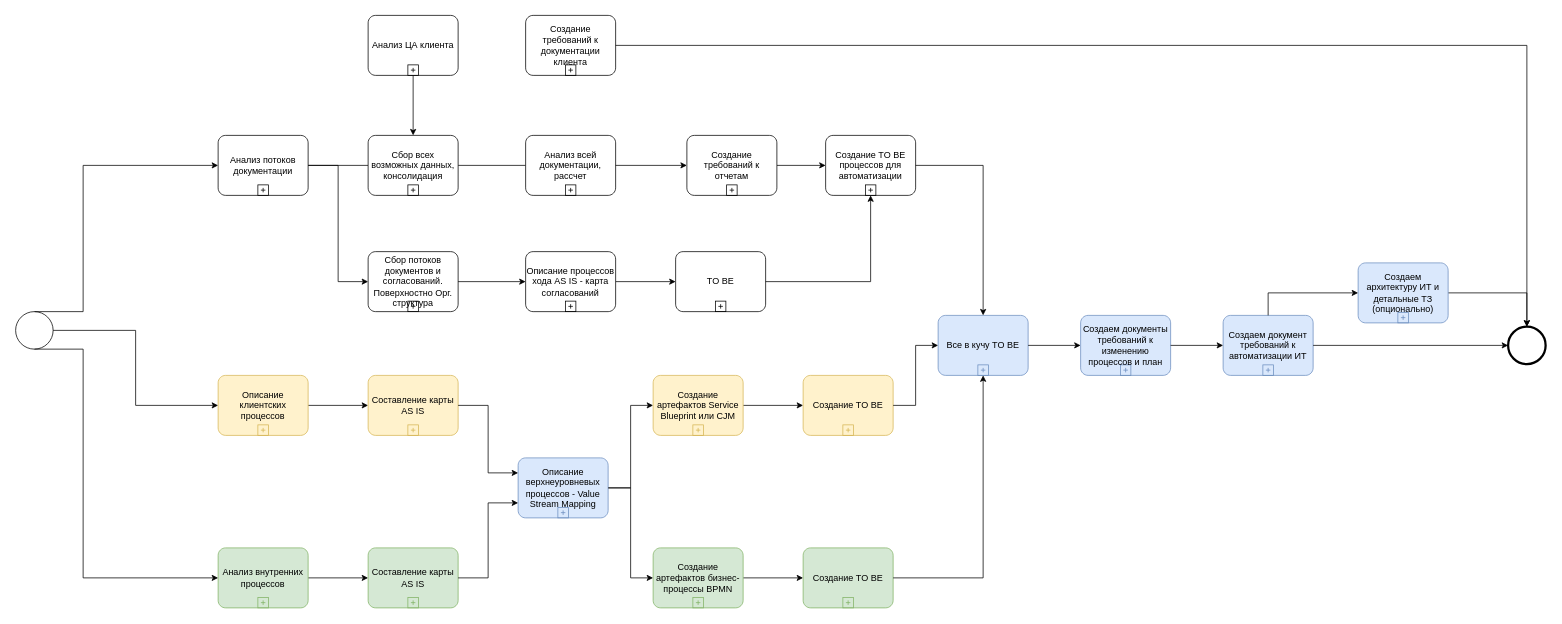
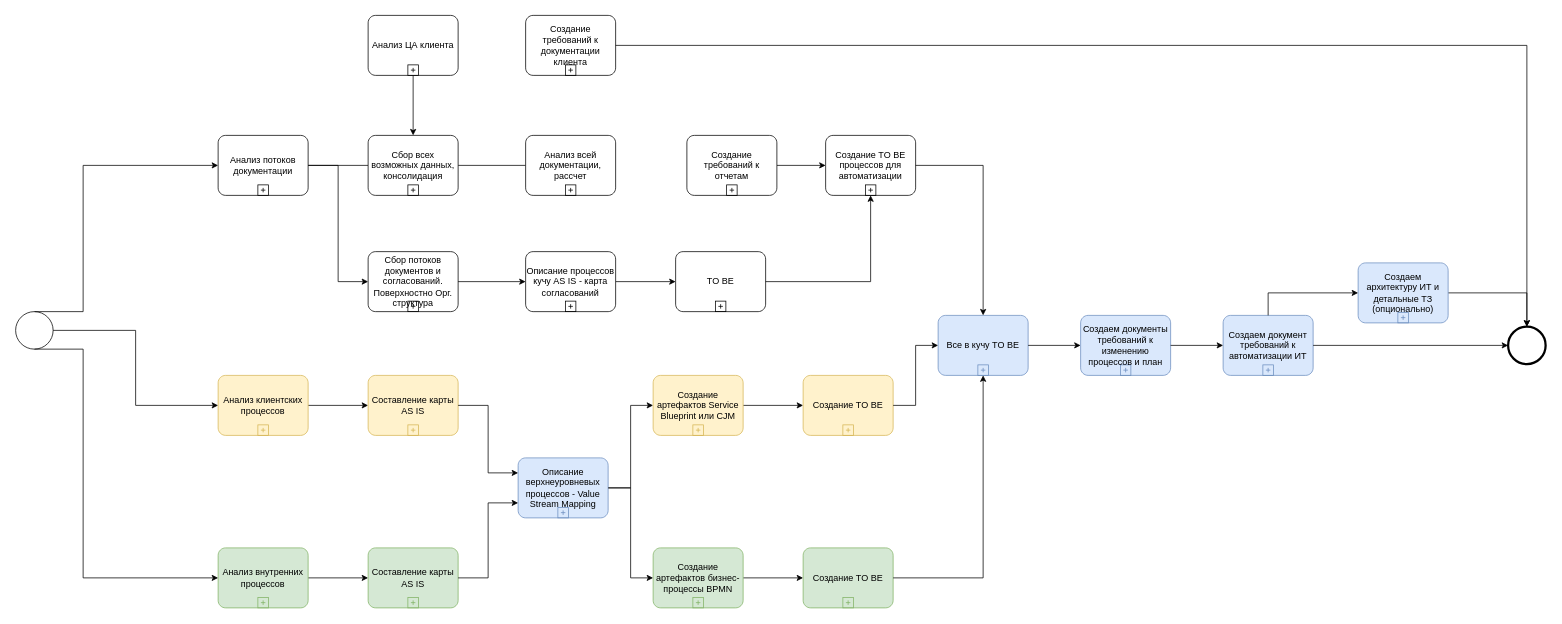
  <mxCell id="0" />
  <mxCell id="1" parent="0" />
  <mxCell id="2" value="" style="edgeStyle=orthogonalEdgeStyle;rounded=0;orthogonalLoop=1;jettySize=auto;html=1;" edge="1" parent="1" source="3" target="14"><mxGeometry relative="1" as="geometry" /></mxCell>
  <mxCell id="3" value="Анализ внутренних процессов" style="points=[[0.25,0,0],[0.5,0,0],[0.75,0,0],[1,0.25,0],[1,0.5,0],[1,0.75,0],[0.75,1,0],[0.5,1,0],[0.25,1,0],[0,0.75,0],[0,0.5,0],[0,0.25,0]];shape=mxgraph.bpmn.task;whiteSpace=wrap;rectStyle=rounded;size=10;html=1;container=1;expand=0;collapsible=0;taskMarker=abstract;isLoopSub=1;fillColor=#d5e8d4;strokeColor=#82b366;" vertex="1" parent="1"><mxGeometry x="290" y="730" width="120" height="80" as="geometry" /></mxCell>
  <mxCell id="4" value="" style="edgeStyle=orthogonalEdgeStyle;rounded=0;orthogonalLoop=1;jettySize=auto;html=1;endArrow=none;" edge="1" parent="1" source="5" target="12"><mxGeometry relative="1" as="geometry" /></mxCell>
  <mxCell id="5" value="Анализ потоков документации" style="points=[[0.25,0,0],[0.5,0,0],[0.75,0,0],[1,0.25,0],[1,0.5,0],[1,0.75,0],[0.75,1,0],[0.5,1,0],[0.25,1,0],[0,0.75,0],[0,0.5,0],[0,0.25,0]];shape=mxgraph.bpmn.task;whiteSpace=wrap;rectStyle=rounded;size=10;html=1;container=1;expand=0;collapsible=0;taskMarker=abstract;isLoopSub=1;" vertex="1" parent="1"><mxGeometry x="290" y="180" width="120" height="80" as="geometry" /></mxCell>
  <mxCell id="6" value="" style="edgeStyle=orthogonalEdgeStyle;rounded=0;orthogonalLoop=1;jettySize=auto;html=1;" edge="1" parent="1" source="7" target="10"><mxGeometry relative="1" as="geometry" /></mxCell>
- <mxCell id="7" value="Описание клиентских процессов" style="points=[[0.25,0,0],[0.5,0,0],[0.75,0,0],[1,0.25,0],[1,0.5,0],[1,0.75,0],[0.75,1,0],[0.5,1,0],[0.25,1,0],[0,0.75,0],[0,0.5,0],[0,0.25,0]];shape=mxgraph.bpmn.task;whiteSpace=wrap;rectStyle=rounded;size=10;html=1;container=1;expand=0;collapsible=0;taskMarker=abstract;isLoopSub=1;fillColor=#fff2cc;strokeColor=#d6b656;" vertex="1" parent="1"><mxGeometry x="290" y="500" width="120" height="80" as="geometry" /></mxCell>
+ <mxCell id="7" value="Анализ клиентских процессов" style="points=[[0.25,0,0],[0.5,0,0],[0.75,0,0],[1,0.25,0],[1,0.5,0],[1,0.75,0],[0.75,1,0],[0.5,1,0],[0.25,1,0],[0,0.75,0],[0,0.5,0],[0,0.25,0]];shape=mxgraph.bpmn.task;whiteSpace=wrap;rectStyle=rounded;size=10;html=1;container=1;expand=0;collapsible=0;taskMarker=abstract;isLoopSub=1;fillColor=#fff2cc;strokeColor=#d6b656;" vertex="1" parent="1"><mxGeometry x="290" y="500" width="120" height="80" as="geometry" /></mxCell>
  <mxCell id="8" value="" style="points=[[0.145,0.145,0],[0.5,0,0],[0.855,0.145,0],[1,0.5,0],[0.855,0.855,0],[0.5,1,0],[0.145,0.855,0],[0,0.5,0]];shape=mxgraph.bpmn.event;html=1;verticalLabelPosition=bottom;labelBackgroundColor=#ffffff;verticalAlign=top;align=center;perimeter=ellipsePerimeter;outlineConnect=0;aspect=fixed;outline=standard;symbol=general;" vertex="1" parent="1"><mxGeometry x="20" y="415" width="50" height="50" as="geometry" /></mxCell>
  <mxCell id="9" value="" style="points=[[0.145,0.145,0],[0.5,0,0],[0.855,0.145,0],[1,0.5,0],[0.855,0.855,0],[0.5,1,0],[0.145,0.855,0],[0,0.5,0]];shape=mxgraph.bpmn.event;html=1;verticalLabelPosition=bottom;labelBackgroundColor=#ffffff;verticalAlign=top;align=center;perimeter=ellipsePerimeter;outlineConnect=0;aspect=fixed;outline=end;symbol=terminate2;" vertex="1" parent="1"><mxGeometry x="2010" y="435" width="50" height="50" as="geometry" /></mxCell>
  <mxCell id="10" value="Составление карты AS IS" style="points=[[0.25,0,0],[0.5,0,0],[0.75,0,0],[1,0.25,0],[1,0.5,0],[1,0.75,0],[0.75,1,0],[0.5,1,0],[0.25,1,0],[0,0.75,0],[0,0.5,0],[0,0.25,0]];shape=mxgraph.bpmn.task;whiteSpace=wrap;rectStyle=rounded;size=10;html=1;container=1;expand=0;collapsible=0;taskMarker=abstract;isLoopSub=1;fillColor=#fff2cc;strokeColor=#d6b656;" vertex="1" parent="1"><mxGeometry x="490" y="500" width="120" height="80" as="geometry" /></mxCell>
  <mxCell id="11" value="" style="edgeStyle=orthogonalEdgeStyle;rounded=0;orthogonalLoop=1;jettySize=auto;html=1;endArrow=none;" edge="1" parent="1" source="12" target="13"><mxGeometry relative="1" as="geometry" /></mxCell>
  <mxCell id="12" value="Сбор всех возможных данных, консолидация" style="points=[[0.25,0,0],[0.5,0,0],[0.75,0,0],[1,0.25,0],[1,0.5,0],[1,0.75,0],[0.75,1,0],[0.5,1,0],[0.25,1,0],[0,0.75,0],[0,0.5,0],[0,0.25,0]];shape=mxgraph.bpmn.task;whiteSpace=wrap;rectStyle=rounded;size=10;html=1;container=1;expand=0;collapsible=0;taskMarker=abstract;isLoopSub=1;" vertex="1" parent="1"><mxGeometry x="490" y="180" width="120" height="80" as="geometry" /></mxCell>
  <mxCell id="13" value="Анализ всей документации, рассчет" style="points=[[0.25,0,0],[0.5,0,0],[0.75,0,0],[1,0.25,0],[1,0.5,0],[1,0.75,0],[0.75,1,0],[0.5,1,0],[0.25,1,0],[0,0.75,0],[0,0.5,0],[0,0.25,0]];shape=mxgraph.bpmn.task;whiteSpace=wrap;rectStyle=rounded;size=10;html=1;container=1;expand=0;collapsible=0;taskMarker=abstract;isLoopSub=1;" vertex="1" parent="1"><mxGeometry x="700" y="180" width="120" height="80" as="geometry" /></mxCell>
  <mxCell id="14" value="Составление карты AS IS" style="points=[[0.25,0,0],[0.5,0,0],[0.75,0,0],[1,0.25,0],[1,0.5,0],[1,0.75,0],[0.75,1,0],[0.5,1,0],[0.25,1,0],[0,0.75,0],[0,0.5,0],[0,0.25,0]];shape=mxgraph.bpmn.task;whiteSpace=wrap;rectStyle=rounded;size=10;html=1;container=1;expand=0;collapsible=0;taskMarker=abstract;isLoopSub=1;fillColor=#d5e8d4;strokeColor=#82b366;" vertex="1" parent="1"><mxGeometry x="490" y="730" width="120" height="80" as="geometry" /></mxCell>
  <mxCell id="15" value="" style="edgeStyle=orthogonalEdgeStyle;rounded=0;orthogonalLoop=1;jettySize=auto;html=1;entryX=0;entryY=0.5;entryDx=0;entryDy=0;entryPerimeter=0;" edge="1" parent="1" source="16" target="35"><mxGeometry relative="1" as="geometry"><mxPoint x="860" y="630" as="targetPoint" /></mxGeometry></mxCell>
  <mxCell id="16" value="&lt;p data-pm-slice=&quot;1 1 []&quot; class=&quot;&quot;&gt;Описание верхнеуровневых процессов - Value Stream Mapping&lt;/p&gt;" style="points=[[0.25,0,0],[0.5,0,0],[0.75,0,0],[1,0.25,0],[1,0.5,0],[1,0.75,0],[0.75,1,0],[0.5,1,0],[0.25,1,0],[0,0.75,0],[0,0.5,0],[0,0.25,0]];shape=mxgraph.bpmn.task;whiteSpace=wrap;rectStyle=rounded;size=10;html=1;container=1;expand=0;collapsible=0;taskMarker=abstract;isLoopSub=1;fillColor=#dae8fc;strokeColor=#6c8ebf;" vertex="1" parent="1"><mxGeometry x="690" y="610" width="120" height="80" as="geometry" /></mxCell>
  <mxCell id="17" style="edgeStyle=orthogonalEdgeStyle;rounded=0;orthogonalLoop=1;jettySize=auto;html=1;exitX=1;exitY=0.5;exitDx=0;exitDy=0;exitPerimeter=0;entryX=0;entryY=0.25;entryDx=0;entryDy=0;entryPerimeter=0;" edge="1" parent="1" source="10" target="16"><mxGeometry relative="1" as="geometry" /></mxCell>
  <mxCell id="18" style="edgeStyle=orthogonalEdgeStyle;rounded=0;orthogonalLoop=1;jettySize=auto;html=1;exitX=1;exitY=0.5;exitDx=0;exitDy=0;exitPerimeter=0;entryX=0;entryY=0.75;entryDx=0;entryDy=0;entryPerimeter=0;" edge="1" parent="1" source="14" target="16"><mxGeometry relative="1" as="geometry" /></mxCell>
  <mxCell id="19" value="" style="edgeStyle=orthogonalEdgeStyle;rounded=0;orthogonalLoop=1;jettySize=auto;html=1;" edge="1" parent="1" source="20" target="12"><mxGeometry relative="1" as="geometry" /></mxCell>
  <mxCell id="20" value="Анализ ЦА клиента" style="points=[[0.25,0,0],[0.5,0,0],[0.75,0,0],[1,0.25,0],[1,0.5,0],[1,0.75,0],[0.75,1,0],[0.5,1,0],[0.25,1,0],[0,0.75,0],[0,0.5,0],[0,0.25,0]];shape=mxgraph.bpmn.task;whiteSpace=wrap;rectStyle=rounded;size=10;html=1;container=1;expand=0;collapsible=0;taskMarker=abstract;isLoopSub=1;" vertex="1" parent="1"><mxGeometry x="490" y="20" width="120" height="80" as="geometry" /></mxCell>
  <mxCell id="21" value="Создание требований к документации клиента" style="points=[[0.25,0,0],[0.5,0,0],[0.75,0,0],[1,0.25,0],[1,0.5,0],[1,0.75,0],[0.75,1,0],[0.5,1,0],[0.25,1,0],[0,0.75,0],[0,0.5,0],[0,0.25,0]];shape=mxgraph.bpmn.task;whiteSpace=wrap;rectStyle=rounded;size=10;html=1;container=1;expand=0;collapsible=0;taskMarker=abstract;isLoopSub=1;" vertex="1" parent="1"><mxGeometry x="700" y="20" width="120" height="80" as="geometry" /></mxCell>
  <mxCell id="22" value="" style="edgeStyle=orthogonalEdgeStyle;rounded=0;orthogonalLoop=1;jettySize=auto;html=1;" edge="1" parent="1" source="23" target="39"><mxGeometry relative="1" as="geometry" /></mxCell>
  <mxCell id="23" value="Создание требований к отчетам" style="points=[[0.25,0,0],[0.5,0,0],[0.75,0,0],[1,0.25,0],[1,0.5,0],[1,0.75,0],[0.75,1,0],[0.5,1,0],[0.25,1,0],[0,0.75,0],[0,0.5,0],[0,0.25,0]];shape=mxgraph.bpmn.task;whiteSpace=wrap;rectStyle=rounded;size=10;html=1;container=1;expand=0;collapsible=0;taskMarker=abstract;isLoopSub=1;" vertex="1" parent="1"><mxGeometry x="915" y="180" width="120" height="80" as="geometry" /></mxCell>
- <mxCell id="24" style="edgeStyle=orthogonalEdgeStyle;rounded=0;orthogonalLoop=1;jettySize=auto;html=1;exitX=1;exitY=0.5;exitDx=0;exitDy=0;exitPerimeter=0;entryX=0;entryY=0.5;entryDx=0;entryDy=0;entryPerimeter=0;" edge="1" parent="1" source="13" target="23"><mxGeometry relative="1" as="geometry" /></mxCell>
  <mxCell id="25" value="Сбор потоков документов и согласований. Поверхностно Орг. структура" style="points=[[0.25,0,0],[0.5,0,0],[0.75,0,0],[1,0.25,0],[1,0.5,0],[1,0.75,0],[0.75,1,0],[0.5,1,0],[0.25,1,0],[0,0.75,0],[0,0.5,0],[0,0.25,0]];shape=mxgraph.bpmn.task;whiteSpace=wrap;rectStyle=rounded;size=10;html=1;container=1;expand=0;collapsible=0;taskMarker=abstract;isLoopSub=1;" vertex="1" parent="1"><mxGeometry x="490" y="335" width="120" height="80" as="geometry" /></mxCell>
  <mxCell id="26" value="" style="edgeStyle=orthogonalEdgeStyle;rounded=0;orthogonalLoop=1;jettySize=auto;html=1;" edge="1" parent="1" source="27" target="37"><mxGeometry relative="1" as="geometry" /></mxCell>
- <mxCell id="27" value="Описание процессов хода AS IS - карта согласований" style="points=[[0.25,0,0],[0.5,0,0],[0.75,0,0],[1,0.25,0],[1,0.5,0],[1,0.75,0],[0.75,1,0],[0.5,1,0],[0.25,1,0],[0,0.75,0],[0,0.5,0],[0,0.25,0]];shape=mxgraph.bpmn.task;whiteSpace=wrap;rectStyle=rounded;size=10;html=1;container=1;expand=0;collapsible=0;taskMarker=abstract;isLoopSub=1;" vertex="1" parent="1"><mxGeometry x="700" y="335" width="120" height="80" as="geometry" /></mxCell>
+ <mxCell id="27" value="Описание процессов кучу AS IS - карта согласований" style="points=[[0.25,0,0],[0.5,0,0],[0.75,0,0],[1,0.25,0],[1,0.5,0],[1,0.75,0],[0.75,1,0],[0.5,1,0],[0.25,1,0],[0,0.75,0],[0,0.5,0],[0,0.25,0]];shape=mxgraph.bpmn.task;whiteSpace=wrap;rectStyle=rounded;size=10;html=1;container=1;expand=0;collapsible=0;taskMarker=abstract;isLoopSub=1;" vertex="1" parent="1"><mxGeometry x="700" y="335" width="120" height="80" as="geometry" /></mxCell>
  <mxCell id="28" style="edgeStyle=orthogonalEdgeStyle;rounded=0;orthogonalLoop=1;jettySize=auto;html=1;exitX=1;exitY=0.5;exitDx=0;exitDy=0;exitPerimeter=0;entryX=0;entryY=0.5;entryDx=0;entryDy=0;entryPerimeter=0;" edge="1" parent="1" source="25" target="27"><mxGeometry relative="1" as="geometry" /></mxCell>
  <mxCell id="29" style="edgeStyle=orthogonalEdgeStyle;rounded=0;orthogonalLoop=1;jettySize=auto;html=1;exitX=1;exitY=0.5;exitDx=0;exitDy=0;exitPerimeter=0;entryX=0;entryY=0.5;entryDx=0;entryDy=0;entryPerimeter=0;" edge="1" parent="1" source="5" target="25"><mxGeometry relative="1" as="geometry" /></mxCell>
  <mxCell id="30" value="" style="edgeStyle=orthogonalEdgeStyle;rounded=0;orthogonalLoop=1;jettySize=auto;html=1;" edge="1" parent="1" source="31" target="33"><mxGeometry relative="1" as="geometry" /></mxCell>
  <mxCell id="31" value="Создание артефактов бизнес-процессы BPMN" style="points=[[0.25,0,0],[0.5,0,0],[0.75,0,0],[1,0.25,0],[1,0.5,0],[1,0.75,0],[0.75,1,0],[0.5,1,0],[0.25,1,0],[0,0.75,0],[0,0.5,0],[0,0.25,0]];shape=mxgraph.bpmn.task;whiteSpace=wrap;rectStyle=rounded;size=10;html=1;container=1;expand=0;collapsible=0;taskMarker=abstract;isLoopSub=1;fillColor=#d5e8d4;strokeColor=#82b366;" vertex="1" parent="1"><mxGeometry x="870" y="730" width="120" height="80" as="geometry" /></mxCell>
  <mxCell id="32" style="edgeStyle=orthogonalEdgeStyle;rounded=0;orthogonalLoop=1;jettySize=auto;html=1;exitX=1;exitY=0.5;exitDx=0;exitDy=0;exitPerimeter=0;entryX=0;entryY=0.5;entryDx=0;entryDy=0;entryPerimeter=0;" edge="1" parent="1" source="16" target="31"><mxGeometry relative="1" as="geometry"><mxPoint x="980" y="630" as="sourcePoint" /></mxGeometry></mxCell>
  <mxCell id="33" value="Создание TO BE" style="points=[[0.25,0,0],[0.5,0,0],[0.75,0,0],[1,0.25,0],[1,0.5,0],[1,0.75,0],[0.75,1,0],[0.5,1,0],[0.25,1,0],[0,0.75,0],[0,0.5,0],[0,0.25,0]];shape=mxgraph.bpmn.task;whiteSpace=wrap;rectStyle=rounded;size=10;html=1;container=1;expand=0;collapsible=0;taskMarker=abstract;isLoopSub=1;fillColor=#d5e8d4;strokeColor=#82b366;" vertex="1" parent="1"><mxGeometry x="1070" y="730" width="120" height="80" as="geometry" /></mxCell>
  <mxCell id="34" value="" style="edgeStyle=orthogonalEdgeStyle;rounded=0;orthogonalLoop=1;jettySize=auto;html=1;" edge="1" parent="1" source="35" target="36"><mxGeometry relative="1" as="geometry" /></mxCell>
  <mxCell id="35" value="Создание артефактов Service Blueprint или CJM" style="points=[[0.25,0,0],[0.5,0,0],[0.75,0,0],[1,0.25,0],[1,0.5,0],[1,0.75,0],[0.75,1,0],[0.5,1,0],[0.25,1,0],[0,0.75,0],[0,0.5,0],[0,0.25,0]];shape=mxgraph.bpmn.task;whiteSpace=wrap;rectStyle=rounded;size=10;html=1;container=1;expand=0;collapsible=0;taskMarker=abstract;isLoopSub=1;fillColor=#fff2cc;strokeColor=#d6b656;" vertex="1" parent="1"><mxGeometry x="870" y="500" width="120" height="80" as="geometry" /></mxCell>
  <mxCell id="36" value="Создание TO BE" style="points=[[0.25,0,0],[0.5,0,0],[0.75,0,0],[1,0.25,0],[1,0.5,0],[1,0.75,0],[0.75,1,0],[0.5,1,0],[0.25,1,0],[0,0.75,0],[0,0.5,0],[0,0.25,0]];shape=mxgraph.bpmn.task;whiteSpace=wrap;rectStyle=rounded;size=10;html=1;container=1;expand=0;collapsible=0;taskMarker=abstract;isLoopSub=1;fillColor=#fff2cc;strokeColor=#d6b656;" vertex="1" parent="1"><mxGeometry x="1070" y="500" width="120" height="80" as="geometry" /></mxCell>
  <mxCell id="37" value="TO BE" style="points=[[0.25,0,0],[0.5,0,0],[0.75,0,0],[1,0.25,0],[1,0.5,0],[1,0.75,0],[0.75,1,0],[0.5,1,0],[0.25,1,0],[0,0.75,0],[0,0.5,0],[0,0.25,0]];shape=mxgraph.bpmn.task;whiteSpace=wrap;rectStyle=rounded;size=10;html=1;container=1;expand=0;collapsible=0;taskMarker=abstract;isLoopSub=1;" vertex="1" parent="1"><mxGeometry x="900" y="335" width="120" height="80" as="geometry" /></mxCell>
  <mxCell id="38" style="edgeStyle=orthogonalEdgeStyle;rounded=0;orthogonalLoop=1;jettySize=auto;html=1;exitX=1;exitY=0.5;exitDx=0;exitDy=0;exitPerimeter=0;entryX=0.5;entryY=0;entryDx=0;entryDy=0;entryPerimeter=0;" edge="1" parent="1" source="21" target="9"><mxGeometry relative="1" as="geometry" /></mxCell>
  <mxCell id="39" value="Создание TO BE процессов для автоматизации" style="points=[[0.25,0,0],[0.5,0,0],[0.75,0,0],[1,0.25,0],[1,0.5,0],[1,0.75,0],[0.75,1,0],[0.5,1,0],[0.25,1,0],[0,0.75,0],[0,0.5,0],[0,0.25,0]];shape=mxgraph.bpmn.task;whiteSpace=wrap;rectStyle=rounded;size=10;html=1;container=1;expand=0;collapsible=0;taskMarker=abstract;isLoopSub=1;" vertex="1" parent="1"><mxGeometry x="1100" y="180" width="120" height="80" as="geometry" /></mxCell>
  <mxCell id="40" style="edgeStyle=orthogonalEdgeStyle;rounded=0;orthogonalLoop=1;jettySize=auto;html=1;exitX=0.5;exitY=0;exitDx=0;exitDy=0;exitPerimeter=0;entryX=0;entryY=0.5;entryDx=0;entryDy=0;entryPerimeter=0;" edge="1" parent="1" source="8" target="5"><mxGeometry relative="1" as="geometry"><Array as="points"><mxPoint x="110" y="415" /><mxPoint x="110" y="220" /></Array></mxGeometry></mxCell>
  <mxCell id="41" style="edgeStyle=orthogonalEdgeStyle;rounded=0;orthogonalLoop=1;jettySize=auto;html=1;exitX=1;exitY=0.5;exitDx=0;exitDy=0;exitPerimeter=0;entryX=0;entryY=0.5;entryDx=0;entryDy=0;entryPerimeter=0;" edge="1" parent="1" source="8" target="7"><mxGeometry relative="1" as="geometry" /></mxCell>
  <mxCell id="42" style="edgeStyle=orthogonalEdgeStyle;rounded=0;orthogonalLoop=1;jettySize=auto;html=1;exitX=0.5;exitY=1;exitDx=0;exitDy=0;exitPerimeter=0;entryX=0;entryY=0.5;entryDx=0;entryDy=0;entryPerimeter=0;" edge="1" parent="1" source="8" target="3"><mxGeometry relative="1" as="geometry"><Array as="points"><mxPoint x="110" y="465" /><mxPoint x="110" y="770" /></Array></mxGeometry></mxCell>
  <mxCell id="43" value="&lt;p data-pm-slice=&quot;1 1 []&quot; class=&quot;&quot;&gt;Все в кучу TO BE&lt;/p&gt;" style="points=[[0.25,0,0],[0.5,0,0],[0.75,0,0],[1,0.25,0],[1,0.5,0],[1,0.75,0],[0.75,1,0],[0.5,1,0],[0.25,1,0],[0,0.75,0],[0,0.5,0],[0,0.25,0]];shape=mxgraph.bpmn.task;whiteSpace=wrap;rectStyle=rounded;size=10;html=1;container=1;expand=0;collapsible=0;taskMarker=abstract;isLoopSub=1;fillColor=#dae8fc;strokeColor=#6c8ebf;" vertex="1" parent="1"><mxGeometry x="1250" y="420" width="120" height="80" as="geometry" /></mxCell>
  <mxCell id="44" style="edgeStyle=orthogonalEdgeStyle;rounded=0;orthogonalLoop=1;jettySize=auto;html=1;exitX=1;exitY=0.5;exitDx=0;exitDy=0;exitPerimeter=0;entryX=0;entryY=0.5;entryDx=0;entryDy=0;entryPerimeter=0;" edge="1" parent="1" source="36" target="43"><mxGeometry relative="1" as="geometry" /></mxCell>
  <mxCell id="45" style="edgeStyle=orthogonalEdgeStyle;rounded=0;orthogonalLoop=1;jettySize=auto;html=1;exitX=1;exitY=0.5;exitDx=0;exitDy=0;exitPerimeter=0;entryX=0.5;entryY=1;entryDx=0;entryDy=0;entryPerimeter=0;" edge="1" parent="1" source="33" target="43"><mxGeometry relative="1" as="geometry" /></mxCell>
  <mxCell id="46" style="edgeStyle=orthogonalEdgeStyle;rounded=0;orthogonalLoop=1;jettySize=auto;html=1;exitX=1;exitY=0.5;exitDx=0;exitDy=0;exitPerimeter=0;" edge="1" parent="1" source="37" target="39"><mxGeometry relative="1" as="geometry" /></mxCell>
  <mxCell id="47" style="edgeStyle=orthogonalEdgeStyle;rounded=0;orthogonalLoop=1;jettySize=auto;html=1;exitX=1;exitY=0.5;exitDx=0;exitDy=0;exitPerimeter=0;entryX=0.5;entryY=0;entryDx=0;entryDy=0;entryPerimeter=0;" edge="1" parent="1" source="39" target="43"><mxGeometry relative="1" as="geometry" /></mxCell>
  <mxCell id="48" value="Создаем документ требований к автоматизации ИТ" style="points=[[0.25,0,0],[0.5,0,0],[0.75,0,0],[1,0.25,0],[1,0.5,0],[1,0.75,0],[0.75,1,0],[0.5,1,0],[0.25,1,0],[0,0.75,0],[0,0.5,0],[0,0.25,0]];shape=mxgraph.bpmn.task;whiteSpace=wrap;rectStyle=rounded;size=10;html=1;container=1;expand=0;collapsible=0;taskMarker=abstract;isLoopSub=1;fillColor=#dae8fc;strokeColor=#6c8ebf;" vertex="1" parent="1"><mxGeometry x="1630" y="420" width="120" height="80" as="geometry" /></mxCell>
  <mxCell id="49" value="Создаем документы требований к изменению процессов и план" style="points=[[0.25,0,0],[0.5,0,0],[0.75,0,0],[1,0.25,0],[1,0.5,0],[1,0.75,0],[0.75,1,0],[0.5,1,0],[0.25,1,0],[0,0.75,0],[0,0.5,0],[0,0.25,0]];shape=mxgraph.bpmn.task;whiteSpace=wrap;rectStyle=rounded;size=10;html=1;container=1;expand=0;collapsible=0;taskMarker=abstract;isLoopSub=1;fillColor=#dae8fc;strokeColor=#6c8ebf;" vertex="1" parent="1"><mxGeometry x="1440" y="420" width="120" height="80" as="geometry" /></mxCell>
  <mxCell id="50" style="edgeStyle=orthogonalEdgeStyle;rounded=0;orthogonalLoop=1;jettySize=auto;html=1;exitX=1;exitY=0.5;exitDx=0;exitDy=0;exitPerimeter=0;entryX=0;entryY=0.5;entryDx=0;entryDy=0;entryPerimeter=0;" edge="1" parent="1" source="43" target="49"><mxGeometry relative="1" as="geometry" /></mxCell>
  <mxCell id="51" style="edgeStyle=orthogonalEdgeStyle;rounded=0;orthogonalLoop=1;jettySize=auto;html=1;exitX=1;exitY=0.5;exitDx=0;exitDy=0;exitPerimeter=0;entryX=0;entryY=0.5;entryDx=0;entryDy=0;entryPerimeter=0;" edge="1" parent="1" source="49" target="48"><mxGeometry relative="1" as="geometry" /></mxCell>
  <mxCell id="52" style="edgeStyle=orthogonalEdgeStyle;rounded=0;orthogonalLoop=1;jettySize=auto;html=1;exitX=1;exitY=0.5;exitDx=0;exitDy=0;exitPerimeter=0;" edge="1" parent="1" source="53" target="9"><mxGeometry relative="1" as="geometry" /></mxCell>
  <mxCell id="53" value="Создаем архитектуру ИТ и детальные ТЗ (опционально)" style="points=[[0.25,0,0],[0.5,0,0],[0.75,0,0],[1,0.25,0],[1,0.5,0],[1,0.75,0],[0.75,1,0],[0.5,1,0],[0.25,1,0],[0,0.75,0],[0,0.5,0],[0,0.25,0]];shape=mxgraph.bpmn.task;whiteSpace=wrap;rectStyle=rounded;size=10;html=1;container=1;expand=0;collapsible=0;taskMarker=abstract;isLoopSub=1;fillColor=#dae8fc;strokeColor=#6c8ebf;" vertex="1" parent="1"><mxGeometry x="1810" y="350" width="120" height="80" as="geometry" /></mxCell>
  <mxCell id="54" style="edgeStyle=orthogonalEdgeStyle;rounded=0;orthogonalLoop=1;jettySize=auto;html=1;exitX=1;exitY=0.5;exitDx=0;exitDy=0;exitPerimeter=0;entryX=0;entryY=0.5;entryDx=0;entryDy=0;entryPerimeter=0;" edge="1" parent="1" source="48" target="9"><mxGeometry relative="1" as="geometry" /></mxCell>
  <mxCell id="55" style="edgeStyle=orthogonalEdgeStyle;rounded=0;orthogonalLoop=1;jettySize=auto;html=1;exitX=0.5;exitY=0;exitDx=0;exitDy=0;exitPerimeter=0;entryX=0;entryY=0.5;entryDx=0;entryDy=0;entryPerimeter=0;" edge="1" parent="1" source="48" target="53"><mxGeometry relative="1" as="geometry" /></mxCell>
